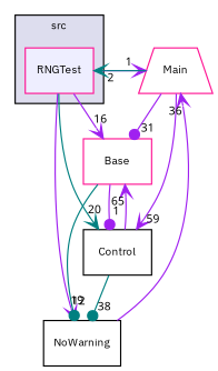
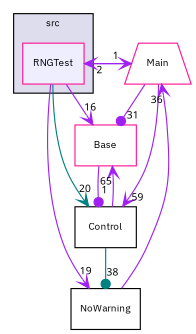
  digraph {
    compound=true
    fontname="IBM Plex Sans"
    node [color=deeppink fontname="IBM Plex Sans" fontsize=9 shape=box]
    edge [arrowhead=vee color=purple fontname="IBM Plex Sans" headlabel=1 labeldistance=1.5 labelfontname="sans-serif" labelfontsize=9]
    n1 [fillcolor="#eeeeff" label=RNGTest pencolor=black style=filled]
    n2 [label=Main shape=trapezium]
    n3 [color=black label=NoWarning]
    n4 [label=Base]
    n5 [color=black label=Control]
    subgraph cluster_1 {
      bgcolor="#ddddee"
      fontsize=9
      label=src
      pencolor=black
      n1
    }
    n1 -> n2
    n1 -> n3 [headlabel=19]
    n1 -> n4 [headlabel=16]
    n1 -> n5 [color=teal headlabel=20]
-   n2 -> n1 [color=teal headlabel=2]
+   n2 -> n1 [headlabel=2]
    n2 -> n4 [arrowhead=dot headlabel=31]
    n2 -> n5 [headlabel=59]
    n3 -> n2 [headlabel=36]
-   n4 -> n3 [arrowhead=dot color=teal headlabel=12]
    n4 -> n5 [arrowhead=dot]
    n5 -> n3 [arrowhead=dot color=teal headlabel=38]
    n5 -> n4 [headlabel=65]
  }
